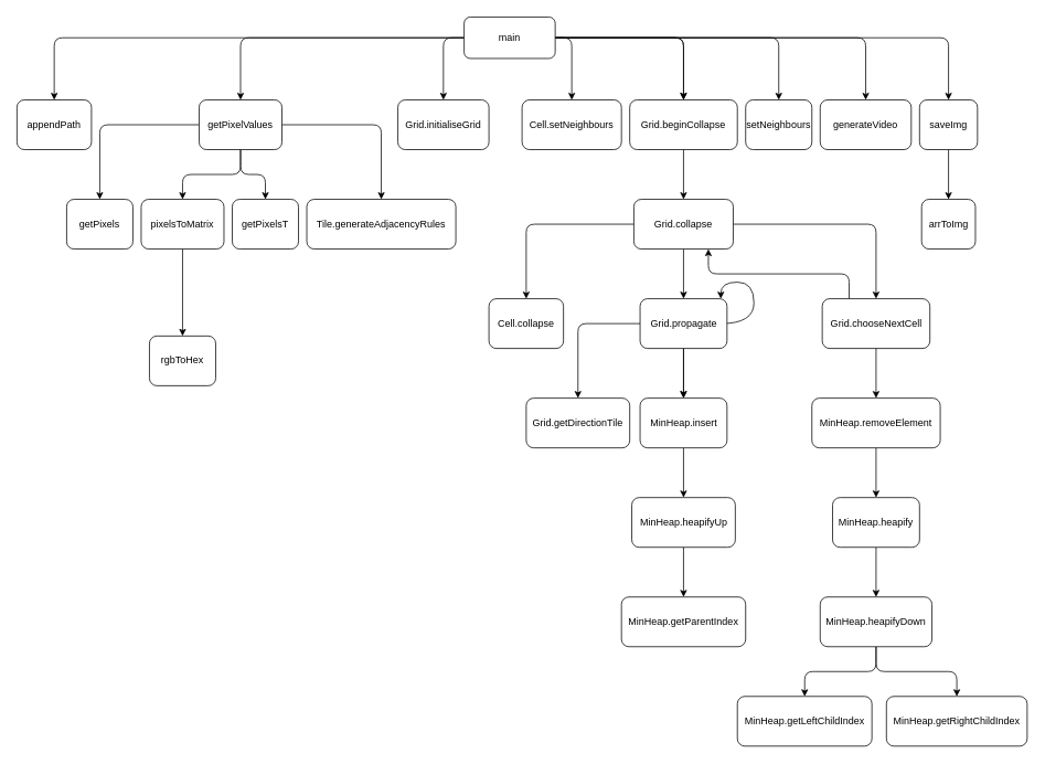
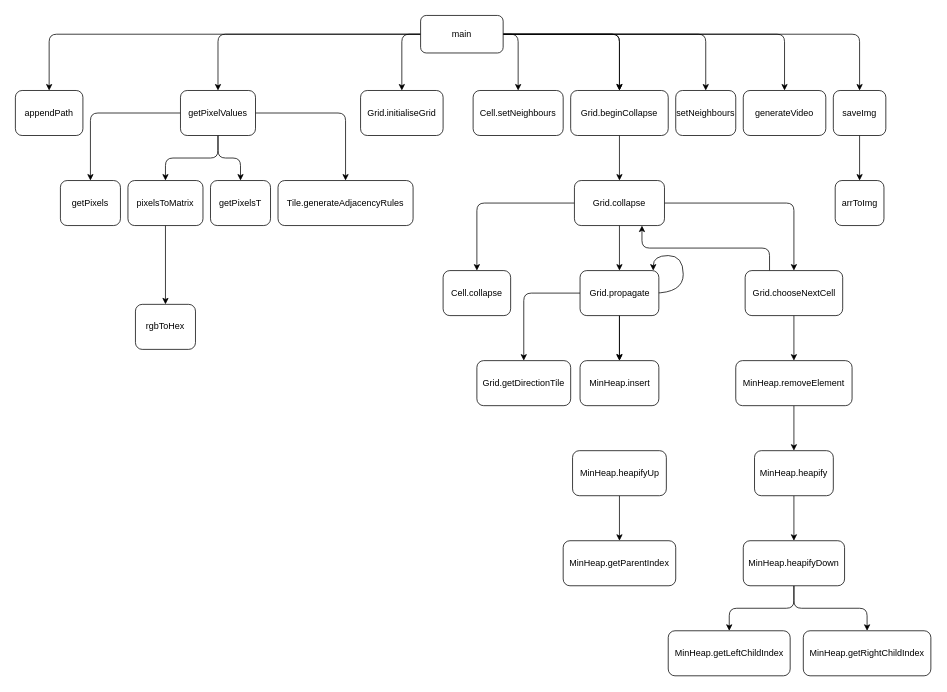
  <mxCell id="0" />
  <mxCell id="1" parent="0" />
  <mxCell id="2" value="" style="edgeStyle=orthogonalEdgeStyle;html=1;" parent="1" source="11" target="12" edge="1"><mxGeometry relative="1" as="geometry" /></mxCell>
  <mxCell id="3" value="" style="edgeStyle=orthogonalEdgeStyle;html=1;" parent="1" source="11" target="17" edge="1"><mxGeometry relative="1" as="geometry" /></mxCell>
  <mxCell id="4" value="" style="edgeStyle=orthogonalEdgeStyle;html=1;" parent="1" source="11" target="19" edge="1"><mxGeometry relative="1" as="geometry" /></mxCell>
  <mxCell id="5" value="" style="edgeStyle=orthogonalEdgeStyle;html=1;" parent="1" source="11" target="19" edge="1"><mxGeometry relative="1" as="geometry" /></mxCell>
  <mxCell id="6" value="" style="edgeStyle=orthogonalEdgeStyle;html=1;" parent="1" source="11" target="20" edge="1"><mxGeometry relative="1" as="geometry" /></mxCell>
  <mxCell id="7" value="" style="edgeStyle=orthogonalEdgeStyle;html=1;" parent="1" source="11" target="21" edge="1"><mxGeometry relative="1" as="geometry" /></mxCell>
  <mxCell id="8" value="" style="edgeStyle=orthogonalEdgeStyle;html=1;" parent="1" source="11" target="23" edge="1"><mxGeometry relative="1" as="geometry" /></mxCell>
  <mxCell id="9" value="" style="edgeStyle=orthogonalEdgeStyle;html=1;exitX=1;exitY=0.5;exitDx=0;exitDy=0;" parent="1" source="11" target="26" edge="1"><mxGeometry relative="1" as="geometry" /></mxCell>
  <mxCell id="10" value="" style="edgeStyle=orthogonalEdgeStyle;html=1;exitX=0;exitY=0.5;exitDx=0;exitDy=0;" parent="1" source="11" target="27" edge="1"><mxGeometry relative="1" as="geometry"><mxPoint x="540" y="70" as="sourcePoint" /></mxGeometry></mxCell>
  <mxCell id="11" value="main" style="rounded=1;whiteSpace=wrap;html=1;" parent="1" vertex="1"><mxGeometry x="560" y="20" width="110" height="50" as="geometry" /></mxCell>
  <mxCell id="12" value="appendPath" style="whiteSpace=wrap;html=1;rounded=1;" parent="1" vertex="1"><mxGeometry x="20" y="120" width="90" height="60" as="geometry" /></mxCell>
  <mxCell id="13" value="" style="edgeStyle=orthogonalEdgeStyle;html=1;" parent="1" source="17" target="24" edge="1"><mxGeometry relative="1" as="geometry" /></mxCell>
  <mxCell id="14" value="" style="edgeStyle=orthogonalEdgeStyle;html=1;" parent="1" source="17" target="25" edge="1"><mxGeometry relative="1" as="geometry" /></mxCell>
  <mxCell id="15" value="" style="edgeStyle=orthogonalEdgeStyle;html=1;" parent="1" source="17" target="58" edge="1"><mxGeometry relative="1" as="geometry" /></mxCell>
  <mxCell id="16" value="" style="edgeStyle=orthogonalEdgeStyle;html=1;" parent="1" source="17" target="60" edge="1"><mxGeometry relative="1" as="geometry" /></mxCell>
  <mxCell id="17" value="getPixelValues" style="whiteSpace=wrap;html=1;rounded=1;" parent="1" vertex="1"><mxGeometry x="240" y="120" width="100" height="60" as="geometry" /></mxCell>
  <mxCell id="18" value="" style="edgeStyle=orthogonalEdgeStyle;html=1;" parent="1" source="19" target="31" edge="1"><mxGeometry relative="1" as="geometry" /></mxCell>
  <mxCell id="19" value="Grid.beginCollapse" style="whiteSpace=wrap;html=1;rounded=1;" parent="1" vertex="1"><mxGeometry x="760" y="120" width="130" height="60" as="geometry" /></mxCell>
  <mxCell id="20" value="generateVideo" style="whiteSpace=wrap;html=1;rounded=1;" parent="1" vertex="1"><mxGeometry x="990" y="120" width="110" height="60" as="geometry" /></mxCell>
  <mxCell id="21" value="setNeighbours" style="whiteSpace=wrap;html=1;rounded=1;" parent="1" vertex="1"><mxGeometry x="900" y="120" width="80" height="60" as="geometry" /></mxCell>
  <mxCell id="22" value="" style="edgeStyle=orthogonalEdgeStyle;html=1;" parent="1" source="23" target="56" edge="1"><mxGeometry relative="1" as="geometry" /></mxCell>
  <mxCell id="23" value="saveImg" style="whiteSpace=wrap;html=1;rounded=1;" parent="1" vertex="1"><mxGeometry x="1110" y="120" width="70" height="60" as="geometry" /></mxCell>
  <mxCell id="24" value="getPixels" style="whiteSpace=wrap;html=1;rounded=1;" parent="1" vertex="1"><mxGeometry x="80" y="240" width="80" height="60" as="geometry" /></mxCell>
  <mxCell id="25" value="Tile.generateAdjacencyRules" style="whiteSpace=wrap;html=1;rounded=1;" parent="1" vertex="1"><mxGeometry x="370" y="240" width="180" height="60" as="geometry" /></mxCell>
  <mxCell id="26" value="Cell.setNeighbours" style="whiteSpace=wrap;html=1;rounded=1;" parent="1" vertex="1"><mxGeometry x="630" y="120" width="120" height="60" as="geometry" /></mxCell>
  <mxCell id="27" value="Grid.initialiseGrid" style="whiteSpace=wrap;html=1;rounded=1;" parent="1" vertex="1"><mxGeometry x="480" y="120" width="110" height="60" as="geometry" /></mxCell>
  <mxCell id="28" value="" style="edgeStyle=orthogonalEdgeStyle;html=1;" parent="1" source="31" target="32" edge="1"><mxGeometry relative="1" as="geometry" /></mxCell>
  <mxCell id="29" value="" style="edgeStyle=orthogonalEdgeStyle;html=1;" parent="1" source="31" target="37" edge="1"><mxGeometry relative="1" as="geometry" /></mxCell>
  <mxCell id="30" value="" style="edgeStyle=orthogonalEdgeStyle;html=1;" parent="1" source="31" target="40" edge="1"><mxGeometry relative="1" as="geometry" /></mxCell>
  <mxCell id="31" value="Grid.collapse" style="whiteSpace=wrap;html=1;rounded=1;" parent="1" vertex="1"><mxGeometry x="765" y="240" width="120" height="60" as="geometry" /></mxCell>
  <mxCell id="32" value="Cell.collapse" style="whiteSpace=wrap;html=1;rounded=1;" parent="1" vertex="1"><mxGeometry x="590" y="360" width="90" height="60" as="geometry" /></mxCell>
  <mxCell id="33" value="" style="edgeStyle=orthogonalEdgeStyle;html=1;" parent="1" source="37" target="41" edge="1"><mxGeometry relative="1" as="geometry" /></mxCell>
  <mxCell id="34" value="" style="edgeStyle=orthogonalEdgeStyle;html=1;" parent="1" source="37" target="43" edge="1"><mxGeometry relative="1" as="geometry" /></mxCell>
  <mxCell id="35" value="" style="edgeStyle=orthogonalEdgeStyle;html=1;" parent="1" source="37" target="43" edge="1"><mxGeometry relative="1" as="geometry" /></mxCell>
  <mxCell id="36" style="edgeStyle=orthogonalEdgeStyle;html=1;curved=1;entryX=1;entryY=0;entryDx=0;entryDy=0;" parent="1" edge="1"><mxGeometry relative="1" as="geometry"><mxPoint x="870" y="360" as="targetPoint" /><mxPoint x="870" y="390" as="sourcePoint" /><Array as="points"><mxPoint x="910" y="390" /><mxPoint x="910" y="340" /><mxPoint x="870" y="340" /></Array></mxGeometry></mxCell>
  <mxCell id="37" value="Grid.propagate" style="whiteSpace=wrap;html=1;rounded=1;" parent="1" vertex="1"><mxGeometry x="772.5" y="360" width="105" height="60" as="geometry" /></mxCell>
  <mxCell id="38" value="" style="edgeStyle=orthogonalEdgeStyle;html=1;" parent="1" source="40" target="45" edge="1"><mxGeometry relative="1" as="geometry" /></mxCell>
  <mxCell id="39" style="edgeStyle=orthogonalEdgeStyle;html=1;exitX=0.25;exitY=0;exitDx=0;exitDy=0;entryX=0.75;entryY=1;entryDx=0;entryDy=0;" edge="1" parent="1" source="40" target="31"><mxGeometry relative="1" as="geometry" /></mxCell>
  <mxCell id="40" value="Grid.chooseNextCell" style="whiteSpace=wrap;html=1;rounded=1;" parent="1" vertex="1"><mxGeometry x="992.5" y="360" width="130" height="60" as="geometry" /></mxCell>
  <mxCell id="41" value="Grid.getDirectionTile" style="whiteSpace=wrap;html=1;rounded=1;" parent="1" vertex="1"><mxGeometry x="635" y="480" width="125" height="60" as="geometry" /></mxCell>
- <mxCell id="42" value="" style="edgeStyle=orthogonalEdgeStyle;html=1;" parent="1" source="43" target="47" edge="1"><mxGeometry relative="1" as="geometry" /></mxCell>
  <mxCell id="43" value="MinHeap.insert" style="whiteSpace=wrap;html=1;rounded=1;" parent="1" vertex="1"><mxGeometry x="772.5" y="480" width="105" height="60" as="geometry" /></mxCell>
  <mxCell id="44" value="" style="edgeStyle=orthogonalEdgeStyle;html=1;" parent="1" source="45" target="50" edge="1"><mxGeometry relative="1" as="geometry" /></mxCell>
  <mxCell id="45" value="MinHeap.removeElement" style="whiteSpace=wrap;html=1;rounded=1;" parent="1" vertex="1"><mxGeometry x="980" y="480" width="155" height="60" as="geometry" /></mxCell>
  <mxCell id="46" value="" style="edgeStyle=orthogonalEdgeStyle;html=1;" parent="1" source="47" target="48" edge="1"><mxGeometry relative="1" as="geometry" /></mxCell>
  <mxCell id="47" value="MinHeap.heapifyUp" style="whiteSpace=wrap;html=1;rounded=1;" parent="1" vertex="1"><mxGeometry x="762.5" y="600" width="125" height="60" as="geometry" /></mxCell>
  <mxCell id="48" value="MinHeap.getParentIndex" style="whiteSpace=wrap;html=1;rounded=1;" parent="1" vertex="1"><mxGeometry x="750" y="720" width="150" height="60" as="geometry" /></mxCell>
  <mxCell id="49" value="" style="edgeStyle=orthogonalEdgeStyle;html=1;" parent="1" source="50" target="53" edge="1"><mxGeometry relative="1" as="geometry" /></mxCell>
  <mxCell id="50" value="MinHeap.heapify" style="whiteSpace=wrap;html=1;rounded=1;" parent="1" vertex="1"><mxGeometry x="1005" y="600" width="105" height="60" as="geometry" /></mxCell>
  <mxCell id="51" value="" style="edgeStyle=orthogonalEdgeStyle;html=1;" parent="1" source="53" target="54" edge="1"><mxGeometry relative="1" as="geometry" /></mxCell>
  <mxCell id="52" value="" style="edgeStyle=orthogonalEdgeStyle;html=1;" parent="1" source="53" target="55" edge="1"><mxGeometry relative="1" as="geometry" /></mxCell>
  <mxCell id="53" value="MinHeap.heapifyDown" style="whiteSpace=wrap;html=1;rounded=1;" parent="1" vertex="1"><mxGeometry x="990" y="720" width="135" height="60" as="geometry" /></mxCell>
  <mxCell id="54" value="MinHeap.getLeftChildIndex" style="whiteSpace=wrap;html=1;rounded=1;" parent="1" vertex="1"><mxGeometry x="890" y="840" width="162.5" height="60" as="geometry" /></mxCell>
  <mxCell id="55" value="&lt;span style=&quot;color: rgb(0, 0, 0);&quot;&gt;MinHeap.getRightChildIndex&lt;/span&gt;" style="whiteSpace=wrap;html=1;rounded=1;" parent="1" vertex="1"><mxGeometry x="1070" y="840" width="170" height="60" as="geometry" /></mxCell>
  <mxCell id="56" value="arrToImg" style="whiteSpace=wrap;html=1;rounded=1;" parent="1" vertex="1"><mxGeometry x="1112.5" y="240" width="65" height="60" as="geometry" /></mxCell>
  <mxCell id="57" value="" style="edgeStyle=orthogonalEdgeStyle;html=1;" parent="1" source="58" target="59" edge="1"><mxGeometry relative="1" as="geometry" /></mxCell>
  <mxCell id="58" value="pixelsToMatrix" style="whiteSpace=wrap;html=1;rounded=1;" parent="1" vertex="1"><mxGeometry x="170" y="240" width="100" height="60" as="geometry" /></mxCell>
  <mxCell id="59" value="rgbToHex" style="whiteSpace=wrap;html=1;rounded=1;" parent="1" vertex="1"><mxGeometry x="180" y="405" width="80" height="60" as="geometry" /></mxCell>
  <mxCell id="60" value="getPixelsT" style="whiteSpace=wrap;html=1;rounded=1;" parent="1" vertex="1"><mxGeometry x="280" y="240" width="80" height="60" as="geometry" /></mxCell>
